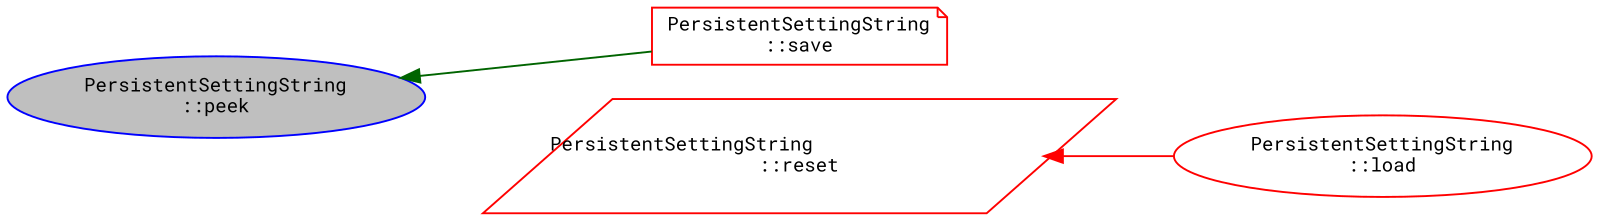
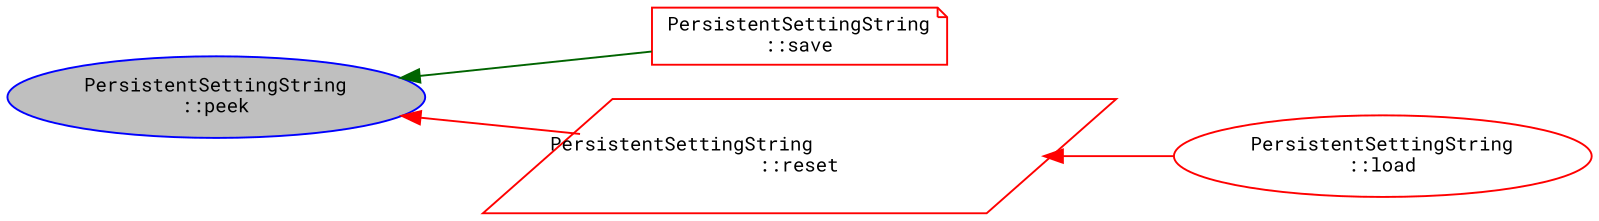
  digraph {
    fontname="Roboto Mono"
    rankdir=LR
    node [color=red fillcolor=white fontname="Roboto Mono" fontsize=10 shape=ellipse style=filled]
    edge [color=red dir=back fontname="Roboto Mono" fontsize=10 labelfontname=Helvetica labelfontsize=10 style=solid]
    n1 [color=blue fillcolor=grey75 fontcolor=black height=0.2 label="PersistentSettingString\l::peek" width=0.4]
    n2 [height=0.2 label="PersistentSettingString\l::save" shape=note width=0.4]
    n3 [height=0.2 label="PersistentSettingString\l::reset" shape=parallelogram width=0.4]
    n4 [height=0.2 label="PersistentSettingString\l::load" width=0.4]
    n1 -> n2 [color=darkgreen]
+   n1 -> n3
    n3 -> n4
  }
